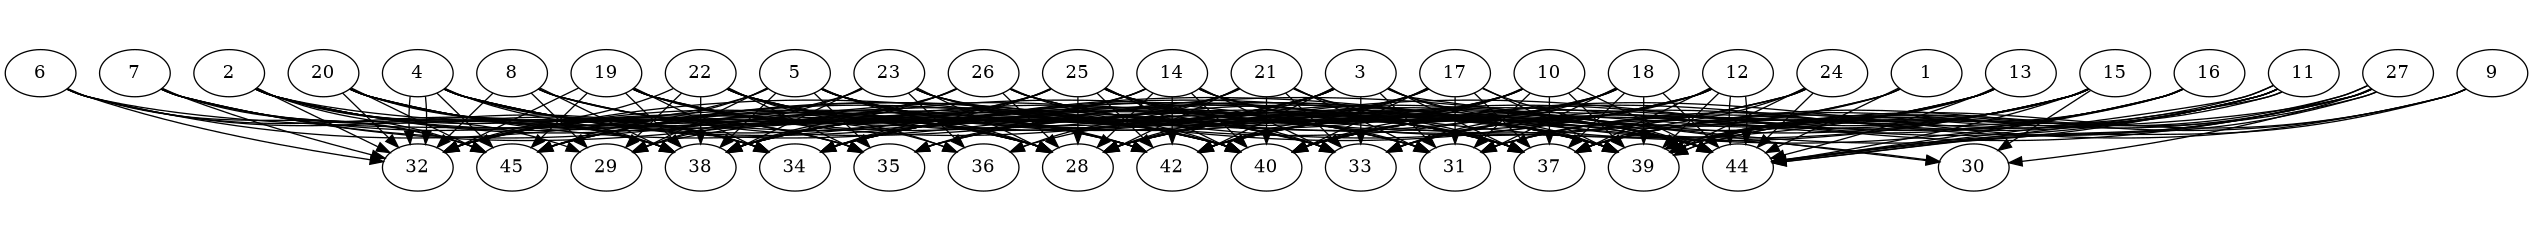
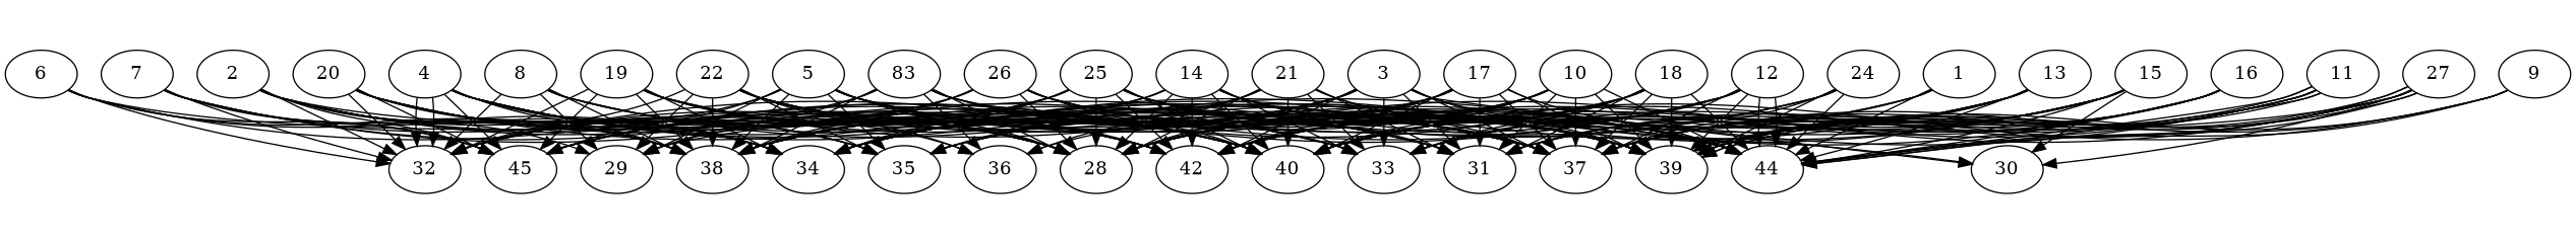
  digraph {
    node [alpha=0.05]
    1 [alpha=0.03 expect_size=52380672]
    28 [alpha=0.10 expect_size=15814656]
    31 [alpha=0.20 expect_size=13470720]
    42 [alpha=0.14 expect_size=6720512]
    44 [alpha=0.17 expect_size=31164416]
    2 [alpha=0.14 expect_size=43887616]
    29 [alpha=0.06 expect_size=50338816]
    32 [expect_size=31631360]
    34 [alpha=0.15 expect_size=44350464]
    35 [alpha=0.01 expect_size=51781632]
    38 [expect_size=30351360]
    40 [alpha=0.12 expect_size=21251072]
    45 [alpha=0.18 expect_size=19484672]
    3 [alpha=0.16 expect_size=28492800]
    30 [alpha=0.14 expect_size=51147776]
    33 [expect_size=49902592]
    37 [alpha=0.18 expect_size=14083072]
    39 [alpha=0.01 expect_size=6075392]
    4 [alpha=0.06 expect_size=42049536]
    5 [alpha=0.07 expect_size=6222848]
    6 [alpha=0.14 expect_size=52348928]
    7 [alpha=0.01 expect_size=19534848]
    8 [alpha=0.10 expect_size=30894080]
    9 [expect_size=38052864]
    10 [alpha=0.06 expect_size=31555584]
    36 [alpha=0.11 expect_size=25990144]
    11 [alpha=0.17 expect_size=46178304]
    12 [alpha=0.09 expect_size=6250496]
    13 [alpha=0.04 expect_size=39062528]
    14 [alpha=0.04 expect_size=28569600]
    15 [alpha=0.09 expect_size=43515904]
    16 [expect_size=13261824]
    17 [alpha=0.16 expect_size=47464448]
    18 [alpha=0.15 expect_size=50839552]
    19 [alpha=0.00 expect_size=28383232]
    20 [alpha=0.04 expect_size=39861248]
    21 [alpha=0.08 expect_size=7535616]
    22 [alpha=0.08 expect_size=46500864]
-   23 [alpha=0.18 expect_size=20855808]
+   23 [alpha=0.18 expect_size=20855808 label=83]
    24 [alpha=0.03 expect_size=29573120]
    25 [alpha=0.09 expect_size=39829504]
    26 [alpha=0.15 expect_size=14986240]
    27 [alpha=0.07 expect_size=25853952]
    1 -> 28
    1 -> 31
    1 -> 42
    1 -> 44
    2 -> 28
    2 -> 42
    2 -> 44
    2 -> 29
    2 -> 32
    2 -> 34
    2 -> 35
    2 -> 38
    2 -> 40
    2 -> 45
    3 -> 28
    3 -> 31
    3 -> 42
    3 -> 44
    3 -> 32
    3 -> 34
    3 -> 38
    3 -> 45
    3 -> 30
    3 -> 33
    3 -> 37
    3 -> 39
    4 -> 28
    4 -> 31
    4 -> 32
    4 -> 32
    4 -> 34
    4 -> 35
    4 -> 38
    4 -> 40
    4 -> 45
    4 -> 37
    4 -> 39
    5 -> 28
    5 -> 42
    5 -> 44
    5 -> 29
    5 -> 32
    5 -> 35
    5 -> 38
    5 -> 40
    5 -> 45
    5 -> 33
    5 -> 37
    5 -> 39
    6 -> 44
    6 -> 32
    6 -> 34
    6 -> 38
    6 -> 40
    6 -> 45
    7 -> 28
    7 -> 31
    7 -> 32
    7 -> 34
    7 -> 38
    7 -> 45
    7 -> 33
    8 -> 28
    8 -> 31
    8 -> 42
    8 -> 29
    8 -> 32
    8 -> 38
    8 -> 39
    9 -> 44
    9 -> 40
    9 -> 37
    9 -> 39
    10 -> 31
    10 -> 42
    10 -> 44
    10 -> 35
    10 -> 38
    10 -> 40
    10 -> 37
    10 -> 39
    10 -> 36
    11 -> 31
    11 -> 42
    11 -> 44
    11 -> 44
    11 -> 35
    11 -> 33
    11 -> 37
    11 -> 39
    11 -> 39
    12 -> 44
    12 -> 44
    12 -> 32
    12 -> 34
    12 -> 40
    12 -> 45
    12 -> 33
    12 -> 37
    12 -> 39
    13 -> 28
    13 -> 44
    13 -> 34
    13 -> 40
    13 -> 33
    13 -> 37
    13 -> 39
    14 -> 28
    14 -> 42
    14 -> 44
    14 -> 32
    14 -> 34
    14 -> 38
    14 -> 40
    14 -> 33
    14 -> 37
    14 -> 39
    15 -> 28
    15 -> 31
    15 -> 44
    15 -> 34
    15 -> 35
    15 -> 40
    15 -> 30
    15 -> 33
    15 -> 37
    15 -> 39
    16 -> 31
    16 -> 42
    16 -> 44
    16 -> 34
    16 -> 40
+   16 -> 37
    16 -> 39
    17 -> 28
    17 -> 31
    17 -> 42
    17 -> 44
    17 -> 38
    17 -> 40
    17 -> 45
    17 -> 37
    17 -> 39
    18 -> 31
    18 -> 42
    18 -> 44
    18 -> 38
    18 -> 40
    18 -> 45
    18 -> 33
    18 -> 37
    18 -> 39
    19 -> 28
    19 -> 42
    19 -> 44
    19 -> 32
    19 -> 34
    19 -> 38
    19 -> 40
    19 -> 45
    19 -> 37
    19 -> 36
    20 -> 28
    20 -> 42
    20 -> 32
    20 -> 34
    20 -> 35
    20 -> 38
    20 -> 40
    20 -> 45
    20 -> 37
    21 -> 28
    21 -> 31
    21 -> 35
    21 -> 38
    21 -> 40
    21 -> 33
    21 -> 37
    21 -> 39
    21 -> 36
    22 -> 28
    22 -> 42
    22 -> 29
    22 -> 32
    22 -> 35
    22 -> 38
    22 -> 40
    22 -> 33
    22 -> 37
    22 -> 39
    22 -> 36
    23 -> 28
    23 -> 29
    23 -> 32
    23 -> 38
    23 -> 30
    23 -> 33
    23 -> 37
    23 -> 39
    23 -> 36
    24 -> 28
    24 -> 44
    24 -> 34
    24 -> 38
    24 -> 37
    24 -> 39
    25 -> 28
    25 -> 31
    25 -> 42
    25 -> 44
    25 -> 32
    25 -> 34
    25 -> 38
    25 -> 40
    25 -> 45
-   25 -> 33
    25 -> 37
    25 -> 39
    26 -> 28
    26 -> 44
    26 -> 29
    26 -> 32
    26 -> 38
    26 -> 40
    26 -> 37
    26 -> 39
    27 -> 28
    27 -> 44
    27 -> 44
    27 -> 29
    27 -> 40
    27 -> 30
    27 -> 37
    27 -> 39
    27 -> 39
  }
